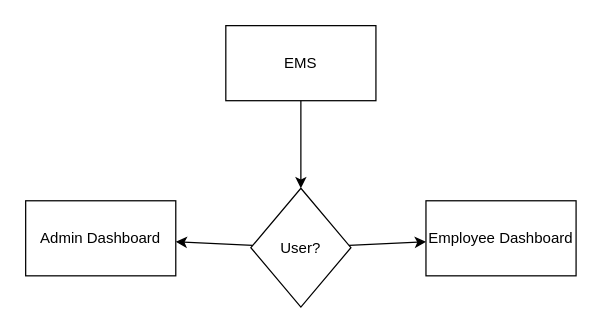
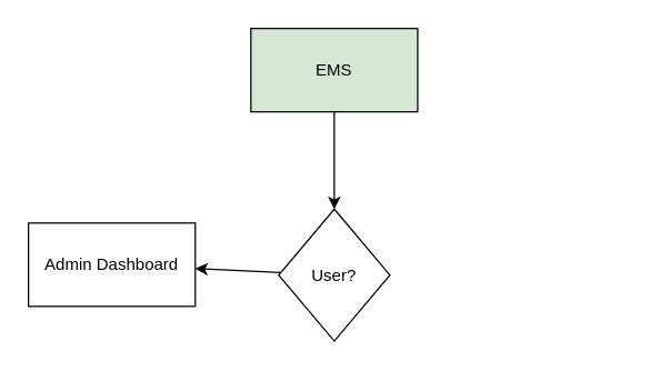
  <mxCell id="0" />
  <mxCell id="1" parent="0" />
  <mxCell id="2" value="" style="edgeStyle=none;html=1;" edge="1" parent="1" source="3" target="6"><mxGeometry relative="1" as="geometry" /></mxCell>
- <mxCell id="3" value="EMS" style="whiteSpace=wrap;html=1;" parent="1" vertex="1"><mxGeometry x="180" y="20" width="120" height="60" as="geometry" /></mxCell>
+ <mxCell id="3" value="EMS" style="whiteSpace=wrap;html=1;fillColor=#d5e8d4;" parent="1" vertex="1"><mxGeometry x="180" y="20" width="120" height="60" as="geometry" /></mxCell>
  <mxCell id="4" value="" style="edgeStyle=none;html=1;" edge="1" parent="1" source="6" target="7"><mxGeometry relative="1" as="geometry" /></mxCell>
- <mxCell id="5" value="" style="edgeStyle=none;html=1;" edge="1" parent="1" source="6" target="8"><mxGeometry relative="1" as="geometry" /></mxCell>
  <mxCell id="6" value="User?" style="rhombus;whiteSpace=wrap;html=1;" vertex="1" parent="1"><mxGeometry x="200" y="150" width="80" height="95" as="geometry" /></mxCell>
  <mxCell id="7" value="Admin Dashboard" style="whiteSpace=wrap;html=1;" vertex="1" parent="1"><mxGeometry x="20" y="160" width="120" height="60" as="geometry" /></mxCell>
- <mxCell id="8" value="Employee Dashboard" style="whiteSpace=wrap;html=1;" vertex="1" parent="1"><mxGeometry x="340" y="160" width="120" height="60" as="geometry" /></mxCell>
